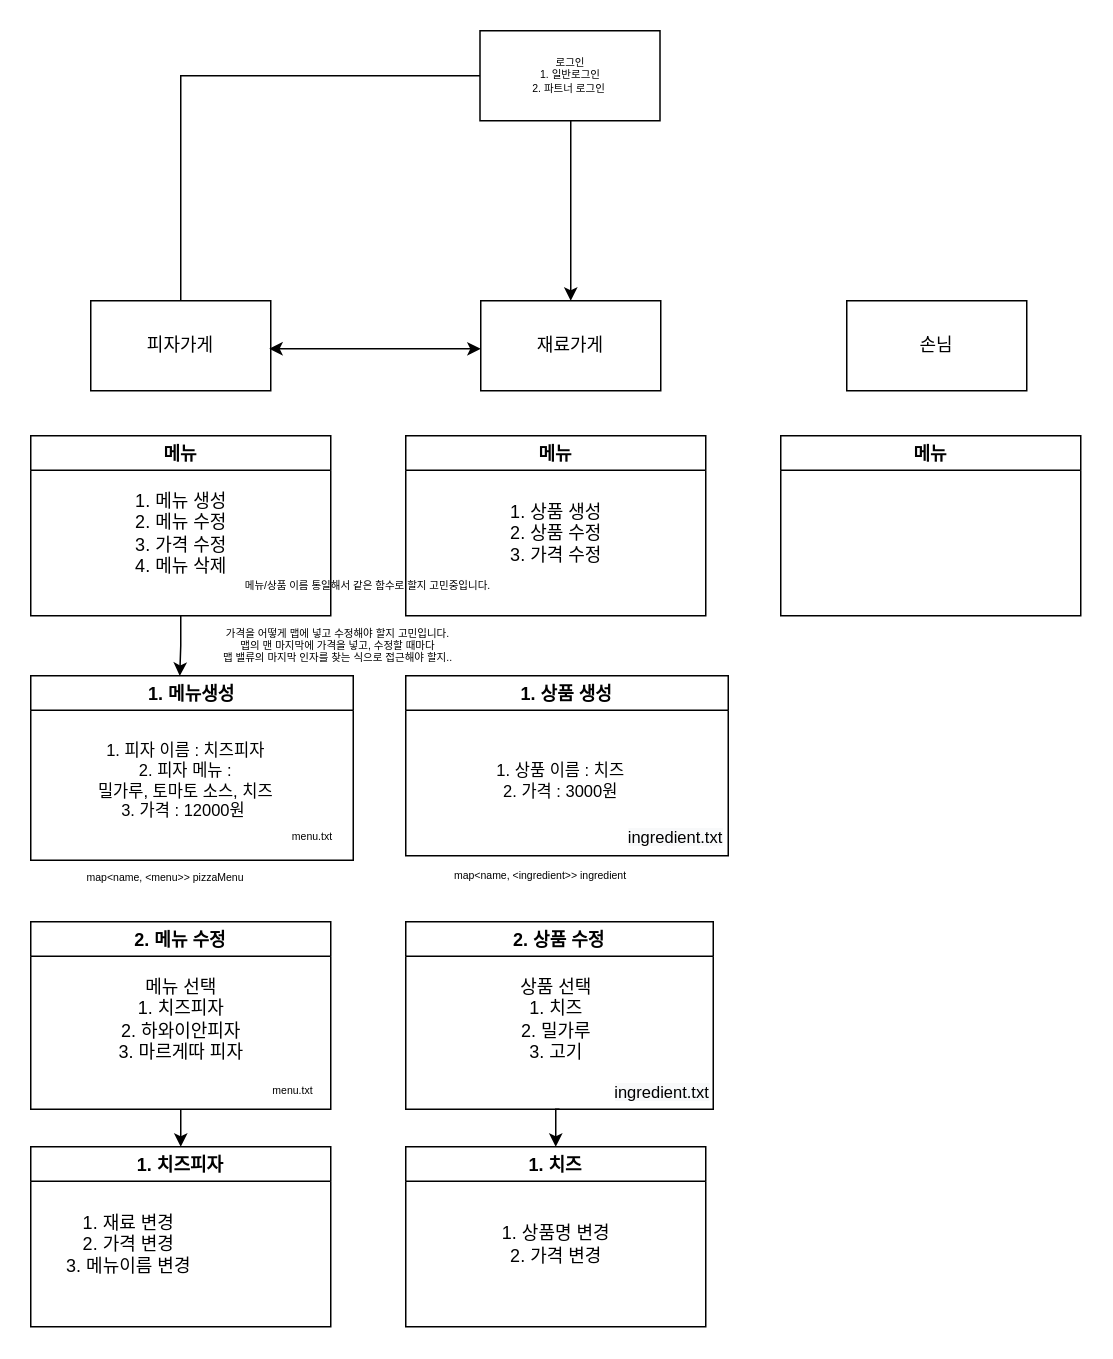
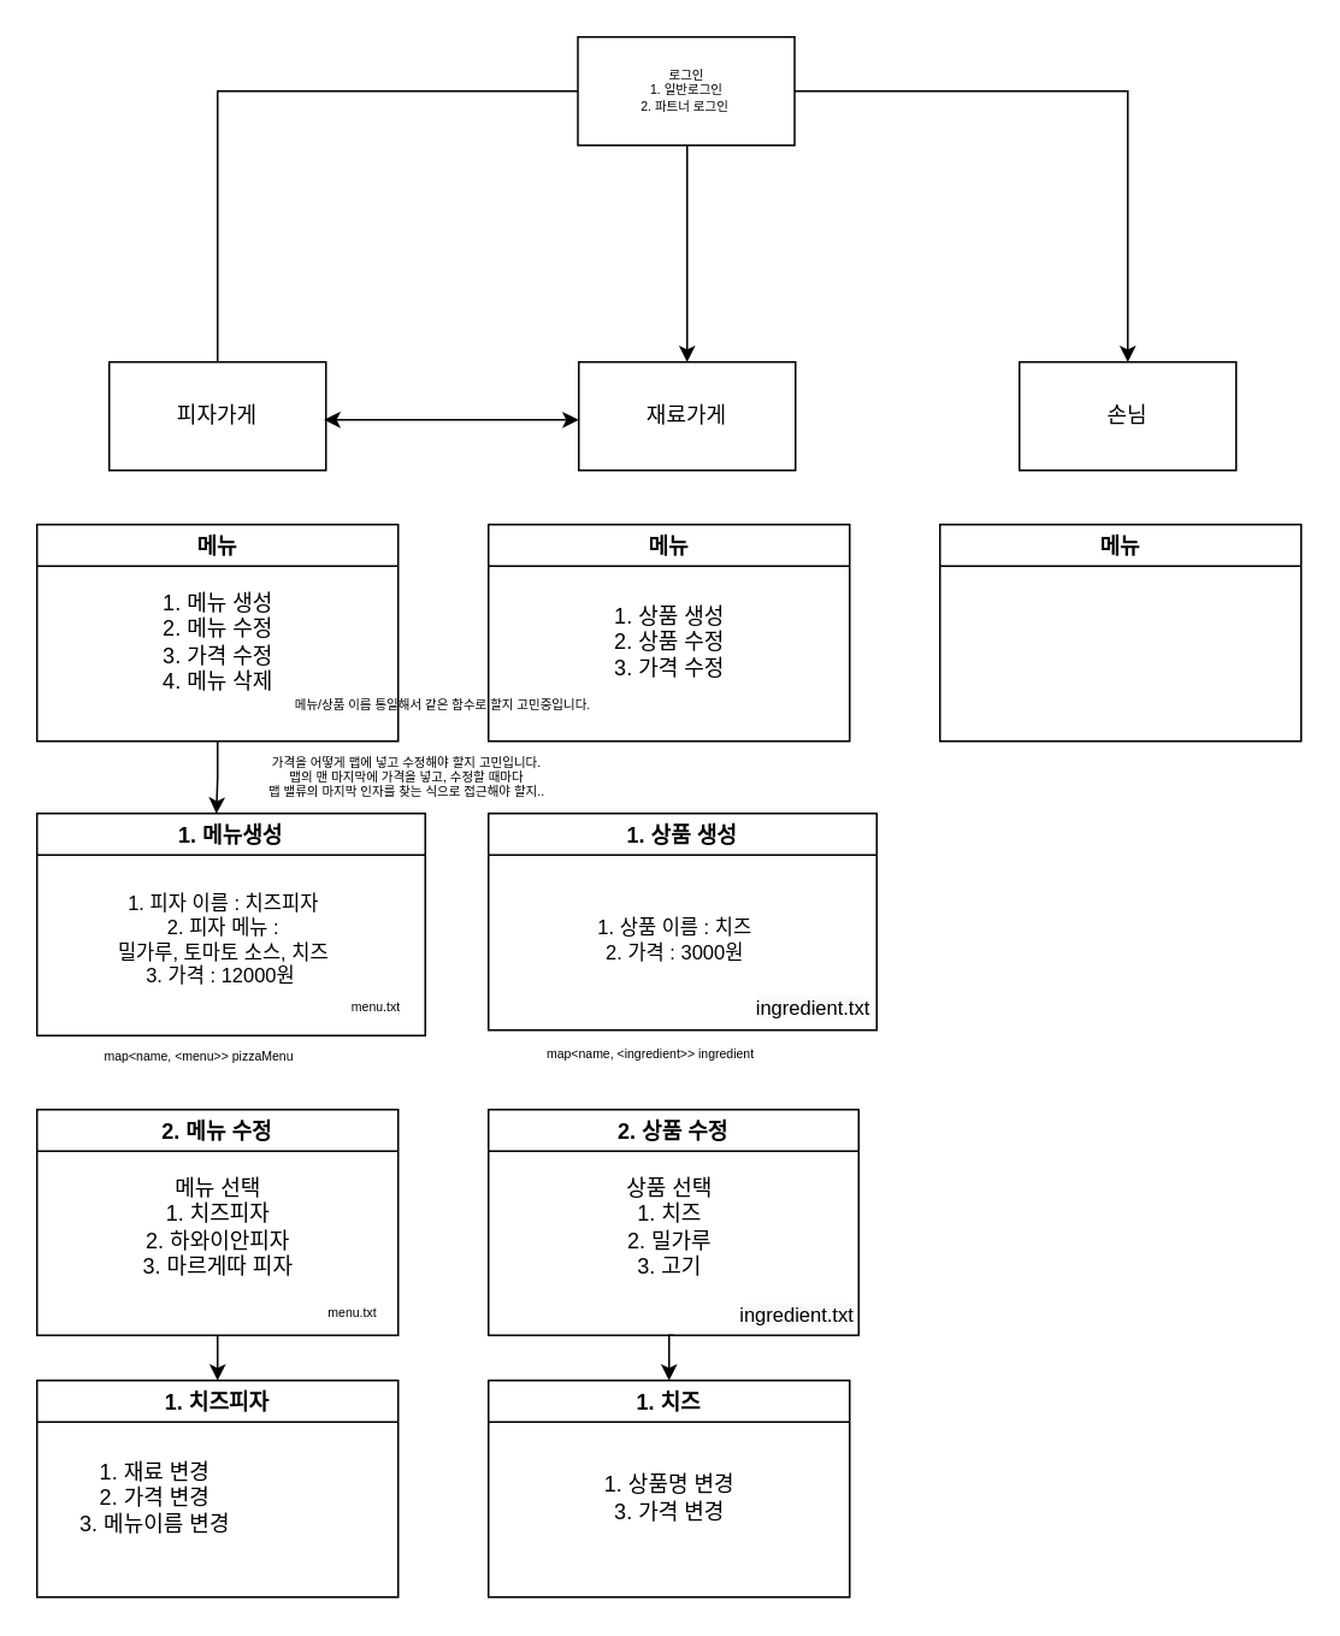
  <mxCell id="0" />
  <mxCell id="1" parent="0" />
  <mxCell id="2" value="가격을 어떻게 맵에 넣고 수정해야 할지 고민입니다.&#10;맵의 맨 마지막에 가격을 넣고, 수정할 때마다 &#10;맵 밸류의 마지막 인자를 찾는 식으로 접근해야 할지.." style="text;strokeColor=none;fillColor=none;align=center;verticalAlign=middle;spacingLeft=4;spacingRight=4;overflow=hidden;points=[[0,0.5],[1,0.5]];portConstraint=eastwest;rotatable=0;fontSize=7;" vertex="1" parent="1"><mxGeometry x="60" y="410" width="330" height="40" as="geometry" /></mxCell>
  <mxCell id="3" value="피자가게" style="rounded=0;whiteSpace=wrap;html=1;" vertex="1" parent="1"><mxGeometry x="60" y="200" width="120" height="60" as="geometry" /></mxCell>
  <mxCell id="4" value="재료가게" style="rounded=0;whiteSpace=wrap;html=1;" vertex="1" parent="1"><mxGeometry x="320" y="200" width="120" height="60" as="geometry" /></mxCell>
  <mxCell id="5" value="손님" style="rounded=0;whiteSpace=wrap;html=1;" vertex="1" parent="1"><mxGeometry x="564" y="200" width="120" height="60" as="geometry" /></mxCell>
  <mxCell id="6" style="edgeStyle=orthogonalEdgeStyle;rounded=0;orthogonalLoop=1;jettySize=auto;html=1;entryX=0.462;entryY=0.001;entryDx=0;entryDy=0;entryPerimeter=0;fontSize=7;" edge="1" parent="1" source="7" target="12"><mxGeometry relative="1" as="geometry" /></mxCell>
  <mxCell id="7" value="메뉴" style="swimlane;" vertex="1" parent="1"><mxGeometry x="20" y="290" width="200" height="120" as="geometry" /></mxCell>
  <mxCell id="8" value="1. 메뉴 생성&lt;br&gt;2. 메뉴 수정&lt;br&gt;3. 가격 수정&lt;br&gt;4. 메뉴 삭제" style="text;html=1;align=center;verticalAlign=middle;resizable=0;points=[];autosize=1;strokeColor=none;fillColor=none;" vertex="1" parent="7"><mxGeometry x="60" y="35" width="80" height="60" as="geometry" /></mxCell>
  <mxCell id="9" value="메뉴" style="swimlane;" vertex="1" parent="1"><mxGeometry x="270" y="290" width="200" height="120" as="geometry" /></mxCell>
  <mxCell id="10" value="1. 상품 생성&lt;br&gt;2. 상품 수정&lt;br&gt;3. 가격 수정" style="text;html=1;align=center;verticalAlign=middle;resizable=0;points=[];autosize=1;strokeColor=none;fillColor=none;" vertex="1" parent="9"><mxGeometry x="60" y="40" width="80" height="50" as="geometry" /></mxCell>
  <mxCell id="11" value="메뉴" style="swimlane;" vertex="1" parent="1"><mxGeometry x="520" y="290" width="200" height="120" as="geometry" /></mxCell>
  <mxCell id="12" value="1. 메뉴생성" style="swimlane;" vertex="1" parent="1"><mxGeometry x="20" y="450" width="215" height="123" as="geometry" /></mxCell>
  <mxCell id="13" value="1. 피자 이름 : 치즈피자&lt;br style=&quot;font-size: 11px;&quot;&gt;&lt;div style=&quot;font-size: 11px;&quot;&gt;&lt;span style=&quot;font-size: 11px;&quot;&gt;2. 피자 메뉴 :&lt;/span&gt;&lt;/div&gt;밀가루, 토마토 소스, 치즈&lt;br style=&quot;font-size: 11px;&quot;&gt;3. 가격 : 12000원&amp;nbsp;" style="text;html=1;align=center;verticalAlign=middle;resizable=0;points=[];autosize=1;strokeColor=none;fillColor=none;fontSize=11;" vertex="1" parent="12"><mxGeometry x="32.5" y="40" width="140" height="60" as="geometry" /></mxCell>
  <mxCell id="14" value="menu.txt" style="text;html=1;strokeColor=none;fillColor=none;align=center;verticalAlign=middle;whiteSpace=wrap;rounded=0;fontSize=7;" vertex="1" parent="12"><mxGeometry x="158" y="93" width="60" height="30" as="geometry" /></mxCell>
  <mxCell id="15" value="메뉴/상품 이름 통일해서 같은 함수로 할지 고민중입니다." style="text;strokeColor=none;fillColor=none;align=center;verticalAlign=middle;spacingLeft=4;spacingRight=4;overflow=hidden;points=[[0,0.5],[1,0.5]];portConstraint=eastwest;rotatable=0;fontSize=7;" vertex="1" parent="1"><mxGeometry x="150" y="370" width="190" height="40" as="geometry" /></mxCell>
  <mxCell id="16" style="edgeStyle=orthogonalEdgeStyle;rounded=0;orthogonalLoop=1;jettySize=auto;html=1;exitX=0.5;exitY=1;exitDx=0;exitDy=0;entryX=0.5;entryY=0;entryDx=0;entryDy=0;fontSize=7;" edge="1" parent="1" source="17" target="20"><mxGeometry relative="1" as="geometry" /></mxCell>
  <mxCell id="17" value="2. 메뉴 수정" style="swimlane;" vertex="1" parent="1"><mxGeometry x="20" y="614" width="200" height="125" as="geometry" /></mxCell>
  <mxCell id="18" value="메뉴 선택&lt;br&gt;1. 치즈피자&lt;br&gt;2. 하와이안피자&lt;br&gt;3. 마르게따 피자" style="text;html=1;align=center;verticalAlign=middle;resizable=0;points=[];autosize=1;strokeColor=none;fillColor=none;" vertex="1" parent="17"><mxGeometry x="50" y="35" width="100" height="60" as="geometry" /></mxCell>
  <mxCell id="19" value="menu.txt" style="text;html=1;strokeColor=none;fillColor=none;align=center;verticalAlign=middle;whiteSpace=wrap;rounded=0;fontSize=7;" vertex="1" parent="17"><mxGeometry x="145" y="98" width="60" height="30" as="geometry" /></mxCell>
  <mxCell id="20" value="1. 치즈피자" style="swimlane;" vertex="1" parent="1"><mxGeometry x="20" y="764" width="200" height="120" as="geometry" /></mxCell>
  <mxCell id="21" value="1. 재료 변경&lt;br&gt;2. 가격 변경&lt;br&gt;3. 메뉴이름 변경" style="text;html=1;align=center;verticalAlign=middle;resizable=0;points=[];autosize=1;strokeColor=none;fillColor=none;" vertex="1" parent="20"><mxGeometry x="15" y="40" width="100" height="50" as="geometry" /></mxCell>
  <mxCell id="22" value="1. 상품 생성" style="swimlane;" vertex="1" parent="1"><mxGeometry x="270" y="450" width="215" height="120" as="geometry"><mxRectangle x="290" y="450" width="100" height="23" as="alternateBounds" /></mxGeometry></mxCell>
  <mxCell id="23" value="1. 상품 이름 : 치즈&lt;br style=&quot;font-size: 11px&quot;&gt;2. 가격 : 3000원" style="text;html=1;align=center;verticalAlign=middle;resizable=0;points=[];autosize=1;strokeColor=none;fillColor=none;fontSize=11;" vertex="1" parent="22"><mxGeometry x="47.5" y="55" width="110" height="30" as="geometry" /></mxCell>
  <mxCell id="24" value="&#10;&#10;&lt;br style=&quot;color: rgb(0, 0, 0); font-family: helvetica; font-size: 11px; font-style: normal; font-weight: 400; letter-spacing: normal; text-align: center; text-indent: 0px; text-transform: none; word-spacing: 0px; background-color: rgb(248, 249, 250);&quot;&gt;&lt;span style=&quot;color: rgb(0, 0, 0); font-family: helvetica; font-size: 11px; font-style: normal; font-weight: 400; letter-spacing: normal; text-align: center; text-indent: 0px; text-transform: none; word-spacing: 0px; background-color: rgb(248, 249, 250); display: inline; float: none;&quot;&gt;ingredient.txt&lt;/span&gt;&#10;&#10;" style="text;html=1;strokeColor=none;fillColor=none;align=center;verticalAlign=middle;whiteSpace=wrap;rounded=0;fontSize=7;" vertex="1" parent="22"><mxGeometry x="150" y="89" width="60" height="30" as="geometry" /></mxCell>
  <mxCell id="25" style="edgeStyle=orthogonalEdgeStyle;rounded=0;orthogonalLoop=1;jettySize=auto;html=1;exitX=0.5;exitY=1;exitDx=0;exitDy=0;entryX=0.5;entryY=0;entryDx=0;entryDy=0;fontSize=7;" edge="1" parent="1" source="26" target="29"><mxGeometry relative="1" as="geometry" /></mxCell>
  <mxCell id="26" value="2. 상품 수정" style="swimlane;" vertex="1" parent="1"><mxGeometry x="270" y="614" width="205" height="125" as="geometry" /></mxCell>
  <mxCell id="27" value="상품 선택&lt;br&gt;1. 치즈&lt;br&gt;2. 밀가루&lt;br&gt;3. 고기" style="text;html=1;align=center;verticalAlign=middle;resizable=0;points=[];autosize=1;strokeColor=none;fillColor=none;" vertex="1" parent="26"><mxGeometry x="65" y="35" width="70" height="60" as="geometry" /></mxCell>
  <mxCell id="28" value="&#10;&#10;&lt;br style=&quot;color: rgb(0, 0, 0); font-family: helvetica; font-size: 11px; font-style: normal; font-weight: 400; letter-spacing: normal; text-align: center; text-indent: 0px; text-transform: none; word-spacing: 0px; background-color: rgb(248, 249, 250);&quot;&gt;&lt;span style=&quot;color: rgb(0, 0, 0); font-family: helvetica; font-size: 11px; font-style: normal; font-weight: 400; letter-spacing: normal; text-align: center; text-indent: 0px; text-transform: none; word-spacing: 0px; background-color: rgb(248, 249, 250); display: inline; float: none;&quot;&gt;ingredient.txt&lt;/span&gt;&#10;&#10;" style="text;html=1;strokeColor=none;fillColor=none;align=center;verticalAlign=middle;whiteSpace=wrap;rounded=0;fontSize=7;" vertex="1" parent="26"><mxGeometry x="141" y="95" width="60" height="30" as="geometry" /></mxCell>
  <mxCell id="29" value="1. 치즈" style="swimlane;" vertex="1" parent="1"><mxGeometry x="270" y="764" width="200" height="120" as="geometry" /></mxCell>
- <mxCell id="30" value="1. 상품명 변경&lt;br&gt;2. 가격 변경" style="text;html=1;align=center;verticalAlign=middle;resizable=0;points=[];autosize=1;strokeColor=none;fillColor=none;" vertex="1" parent="29"><mxGeometry x="55" y="50" width="90" height="30" as="geometry" /></mxCell>
+ <mxCell id="30" value="1. 상품명 변경&lt;br&gt;3. 가격 변경" style="text;html=1;align=center;verticalAlign=middle;resizable=0;points=[];autosize=1;strokeColor=none;fillColor=none;" vertex="1" parent="29"><mxGeometry x="55" y="50" width="90" height="30" as="geometry" /></mxCell>
  <mxCell id="31" style="edgeStyle=orthogonalEdgeStyle;rounded=0;orthogonalLoop=1;jettySize=auto;html=1;entryX=0.5;entryY=0;entryDx=0;entryDy=0;fontSize=7;" edge="1" parent="1" source="34" target="4"><mxGeometry relative="1" as="geometry"><Array as="points"><mxPoint x="380" y="140" /></Array></mxGeometry></mxCell>
  <mxCell id="32" style="edgeStyle=orthogonalEdgeStyle;rounded=0;orthogonalLoop=1;jettySize=auto;html=1;entryX=0.5;entryY=0;entryDx=0;entryDy=0;fontSize=7;endArrow=none;" edge="1" parent="1" source="34" target="3"><mxGeometry relative="1" as="geometry" /></mxCell>
+ <mxCell id="33" style="edgeStyle=orthogonalEdgeStyle;rounded=0;orthogonalLoop=1;jettySize=auto;html=1;entryX=0.5;entryY=0;entryDx=0;entryDy=0;fontSize=7;" edge="1" parent="1" source="34" target="5"><mxGeometry relative="1" as="geometry" /></mxCell>
  <mxCell id="34" value="로그인&lt;br&gt;1. 일반로그인&lt;br&gt;2. 파트너 로그인&amp;nbsp;" style="rounded=0;whiteSpace=wrap;html=1;fontSize=7;" vertex="1" parent="1"><mxGeometry x="319.5" y="20" width="120" height="60" as="geometry" /></mxCell>
  <mxCell id="35" value="" style="endArrow=classic;startArrow=classic;html=1;rounded=0;fontSize=7;entryX=0.006;entryY=0.569;entryDx=0;entryDy=0;entryPerimeter=0;" edge="1" parent="1"><mxGeometry width="50" height="50" relative="1" as="geometry"><mxPoint x="179" y="232" as="sourcePoint" /><mxPoint x="320" y="232.07" as="targetPoint" /><Array as="points" /></mxGeometry></mxCell>
  <mxCell id="36" value="map&amp;lt;name, &amp;lt;menu&amp;gt;&amp;gt; pizzaMenu" style="text;html=1;strokeColor=none;fillColor=none;align=center;verticalAlign=middle;whiteSpace=wrap;rounded=0;fontSize=7;" vertex="1" parent="1"><mxGeometry x="20" y="570" width="180" height="30" as="geometry" /></mxCell>
  <mxCell id="37" value="map&amp;lt;name, &amp;lt;ingredient&amp;gt;&amp;gt; ingredient" style="text;html=1;strokeColor=none;fillColor=none;align=center;verticalAlign=middle;whiteSpace=wrap;rounded=0;fontSize=7;" vertex="1" parent="1"><mxGeometry x="270" y="569" width="180" height="30" as="geometry" /></mxCell>
